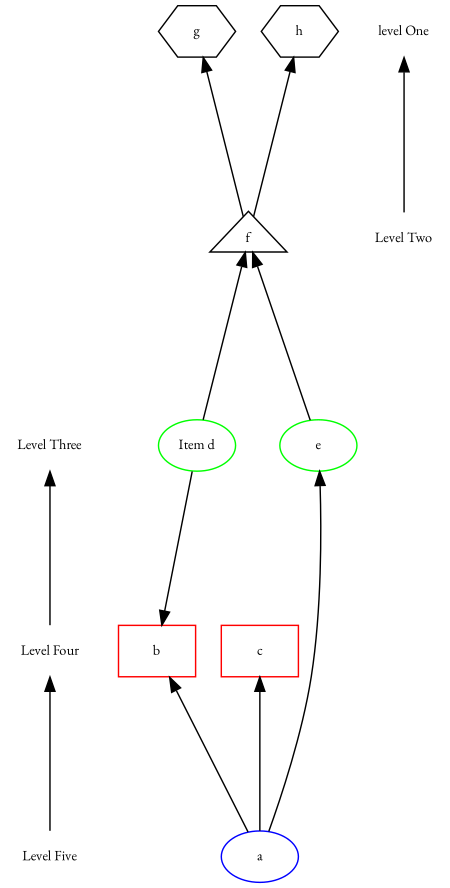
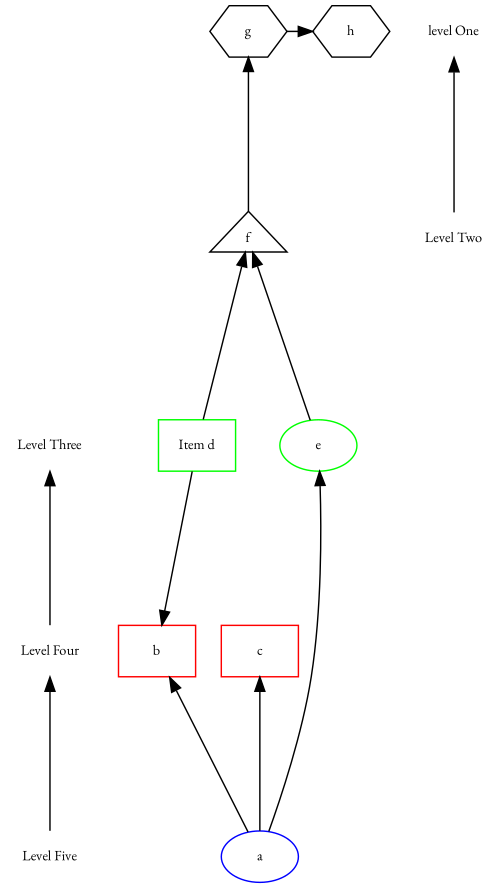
  digraph {
    concentrate=true
    fontname="EB Garamond"
    rankdir=BT
    ranksep=1.5
    node [fontname="EB Garamond" fontsize=10 shape=plaintext]
    edge [fontname="EB Garamond" fontsize=8]
    "Level Five"
    n2 [color=blue label=a shape=ellipse]
    "Level Four"
    n4 [color=red label=b shape=rectangle]
    n5 [color=red label=c shape=rectangle]
    "Level Three"
-   n7 [color=green label="Item d" shape=ellipse]
+   n7 [color=green label="Item d" shape=box]
    n8 [color=green label=e shape=ellipse]
    "Level Two"
    n10 [color=black label=f shape=triangle]
    "level One"
    n12 [color=black label=g shape=hexagon]
    n13 [color=black label=h shape=hexagon]
    subgraph sub_1 {
      rank=same
      "Level Five"
      n2
    }
    subgraph sub_2 {
      rank=same
      "Level Four"
      n4
      n5
    }
    subgraph sub_3 {
      rank=same
      "Level Three"
      n7
      n8
    }
    subgraph sub_4 {
      rank=same
      "Level Two"
      n10
    }
    subgraph sub_5 {
      rank=same
      "level One"
      n12
      n13
    }
    "Level Five" -> "Level Four"
    n2 -> n4
    n2 -> n5
    n2 -> n8
    "Level Four" -> "Level Three"
    n7 -> n4
    n7 -> n10
    n8 -> n10
    "Level Two" -> "level One"
    n10 -> n12
-   n10 -> n13
+   n12 -> n13
  }
